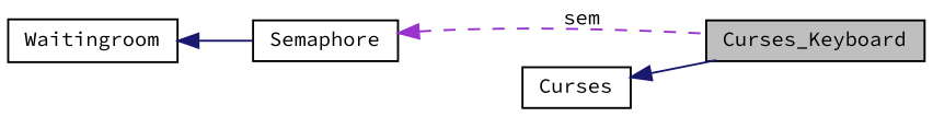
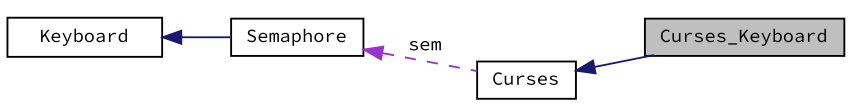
  digraph {
    fontname="Source Code Pro"
    rankdir=LR
    node [color=black fontname="Source Code Pro" fontsize=10 shape=record]
    edge [color=midnightblue dir=back fontname="Source Code Pro" fontsize=10 labelfontname=Helvetica labelfontsize=10 style=solid]
    n1 [fillcolor=grey75 fontcolor=black height=0.2 label=Curses_Keyboard style=filled width=0.4]
    n2 [height=0.2 label=Curses width=0.4]
    n3 [height=0.2 label=Semaphore width=0.4]
-   n4 [height=0.2 label=Waitingroom width=0.4]
+   n4 [height=0.2 label=Keyboard width=0.4]
    n2 -> n1
-   n3 -> n1 [color=darkorchid3 label=" sem" style=dashed]
+   n3 -> n2 [color=darkorchid3 label=" sem" style=dashed]
    n4 -> n3
  }
